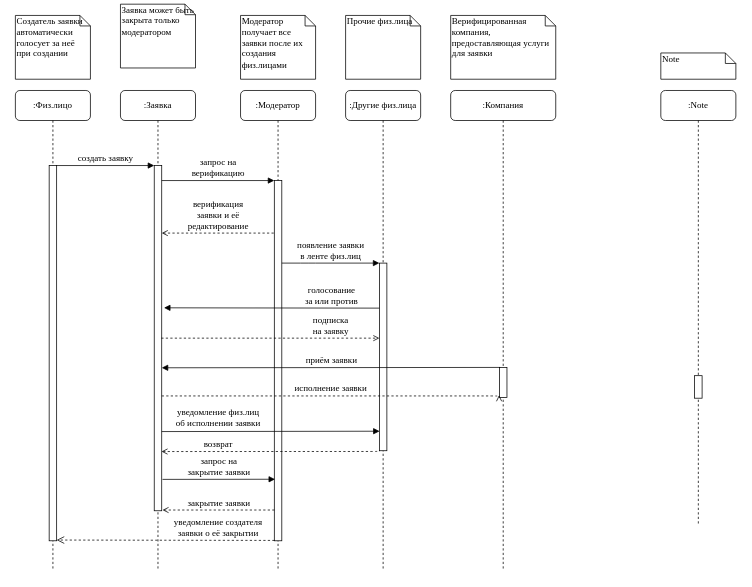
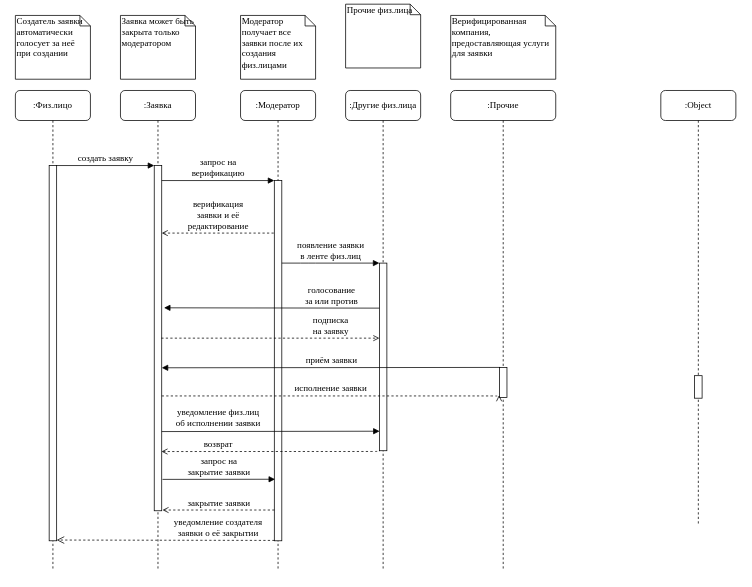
  <mxCell id="0" />
  <mxCell id="1" parent="0" />
  <mxCell id="2" value=":Заявка" style="shape=umlLifeline;perimeter=lifelinePerimeter;whiteSpace=wrap;html=1;container=1;collapsible=0;recursiveResize=0;outlineConnect=0;rounded=1;shadow=0;comic=0;labelBackgroundColor=none;strokeWidth=1;fontFamily=Verdana;fontSize=12;align=center;" parent="1" vertex="1"><mxGeometry x="160" y="120" width="100" height="640" as="geometry" /></mxCell>
  <mxCell id="3" value="" style="html=1;points=[];perimeter=orthogonalPerimeter;rounded=0;shadow=0;comic=0;labelBackgroundColor=none;strokeWidth=1;fontFamily=Verdana;fontSize=12;align=center;" parent="2" vertex="1"><mxGeometry x="45" y="100" width="10" height="460" as="geometry" /></mxCell>
  <mxCell id="4" value=":Модератор" style="shape=umlLifeline;perimeter=lifelinePerimeter;whiteSpace=wrap;html=1;container=1;collapsible=0;recursiveResize=0;outlineConnect=0;rounded=1;shadow=0;comic=0;labelBackgroundColor=none;strokeWidth=1;fontFamily=Verdana;fontSize=12;align=center;" parent="1" vertex="1"><mxGeometry x="320" y="120" width="100" height="640" as="geometry" /></mxCell>
  <mxCell id="5" value="" style="html=1;points=[];perimeter=orthogonalPerimeter;rounded=0;shadow=0;comic=0;labelBackgroundColor=none;strokeWidth=1;fontFamily=Verdana;fontSize=12;align=center;" parent="4" vertex="1"><mxGeometry x="45" y="120" width="10" height="480" as="geometry" /></mxCell>
  <mxCell id="6" value=":Другие физ.лица" style="shape=umlLifeline;perimeter=lifelinePerimeter;whiteSpace=wrap;html=1;container=1;collapsible=0;recursiveResize=0;outlineConnect=0;rounded=1;shadow=0;comic=0;labelBackgroundColor=none;strokeWidth=1;fontFamily=Verdana;fontSize=12;align=center;" parent="1" vertex="1"><mxGeometry x="460" y="120" width="100" height="640" as="geometry" /></mxCell>
- <mxCell id="7" value=":Компания" style="shape=umlLifeline;perimeter=lifelinePerimeter;whiteSpace=wrap;html=1;container=1;collapsible=0;recursiveResize=0;outlineConnect=0;rounded=1;shadow=0;comic=0;labelBackgroundColor=none;strokeWidth=1;fontFamily=Verdana;fontSize=12;align=center;" parent="1" vertex="1"><mxGeometry x="600" y="120" width="140" height="640" as="geometry" /></mxCell>
+ <mxCell id="7" value=":Прочие" style="shape=umlLifeline;perimeter=lifelinePerimeter;whiteSpace=wrap;html=1;container=1;collapsible=0;recursiveResize=0;outlineConnect=0;rounded=1;shadow=0;comic=0;labelBackgroundColor=none;strokeWidth=1;fontFamily=Verdana;fontSize=12;align=center;" parent="1" vertex="1"><mxGeometry x="600" y="120" width="140" height="640" as="geometry" /></mxCell>
  <mxCell id="8" value="" style="html=1;points=[];perimeter=orthogonalPerimeter;rounded=0;shadow=0;comic=0;labelBackgroundColor=none;strokeWidth=1;fontFamily=Verdana;fontSize=12;align=center;" parent="7" vertex="1"><mxGeometry x="65" y="369" width="10" height="40" as="geometry" /></mxCell>
- <mxCell id="9" value=":Note" style="shape=umlLifeline;perimeter=lifelinePerimeter;whiteSpace=wrap;html=1;container=1;collapsible=0;recursiveResize=0;outlineConnect=0;rounded=1;shadow=0;comic=0;labelBackgroundColor=none;strokeWidth=1;fontFamily=Verdana;fontSize=12;align=center;" parent="1" vertex="1"><mxGeometry x="880" y="120" width="100" height="580" as="geometry" /></mxCell>
+ <mxCell id="9" value=":Object" style="shape=umlLifeline;perimeter=lifelinePerimeter;whiteSpace=wrap;html=1;container=1;collapsible=0;recursiveResize=0;outlineConnect=0;rounded=1;shadow=0;comic=0;labelBackgroundColor=none;strokeWidth=1;fontFamily=Verdana;fontSize=12;align=center;" parent="1" vertex="1"><mxGeometry x="880" y="120" width="100" height="580" as="geometry" /></mxCell>
  <mxCell id="10" value=":Физ.лицо" style="shape=umlLifeline;perimeter=lifelinePerimeter;whiteSpace=wrap;html=1;container=1;collapsible=0;recursiveResize=0;outlineConnect=0;rounded=1;shadow=0;comic=0;labelBackgroundColor=none;strokeWidth=1;fontFamily=Verdana;fontSize=12;align=center;" parent="1" vertex="1"><mxGeometry x="20" y="120" width="100" height="640" as="geometry" /></mxCell>
  <mxCell id="11" value="" style="html=1;points=[];perimeter=orthogonalPerimeter;rounded=0;shadow=0;comic=0;labelBackgroundColor=none;strokeWidth=1;fontFamily=Verdana;fontSize=12;align=center;" parent="10" vertex="1"><mxGeometry x="45" y="100" width="10" height="500" as="geometry" /></mxCell>
  <mxCell id="12" value="" style="html=1;points=[];perimeter=orthogonalPerimeter;rounded=0;shadow=0;comic=0;labelBackgroundColor=none;strokeWidth=1;fontFamily=Verdana;fontSize=12;align=center;" parent="1" vertex="1"><mxGeometry x="505" y="350" width="10" height="250" as="geometry" /></mxCell>
  <mxCell id="13" value="появление заявки&lt;br&gt;в ленте физ.лиц" style="html=1;verticalAlign=bottom;endArrow=block;labelBackgroundColor=none;fontFamily=Verdana;fontSize=12;edgeStyle=elbowEdgeStyle;elbow=vertical;" parent="1" source="5" target="12" edge="1"><mxGeometry relative="1" as="geometry"><mxPoint x="430" y="260" as="sourcePoint" /><Array as="points"><mxPoint x="410" y="350" /><mxPoint x="450" y="380" /><mxPoint x="380" y="260" /></Array></mxGeometry></mxCell>
  <mxCell id="14" value="приём заявки" style="html=1;verticalAlign=bottom;endArrow=none;labelBackgroundColor=none;fontFamily=Verdana;fontSize=12;edgeStyle=elbowEdgeStyle;elbow=vertical;endFill=0;startArrow=block;startFill=1;" parent="1" edge="1"><mxGeometry relative="1" as="geometry"><mxPoint x="215" y="489.48" as="sourcePoint" /><mxPoint x="666" y="489" as="targetPoint" /></mxGeometry></mxCell>
  <mxCell id="15" value="" style="html=1;points=[];perimeter=orthogonalPerimeter;rounded=0;shadow=0;comic=0;labelBackgroundColor=none;strokeColor=#000000;strokeWidth=1;fillColor=#FFFFFF;fontFamily=Verdana;fontSize=12;fontColor=#000000;align=center;" parent="1" vertex="1"><mxGeometry x="925" y="500" width="10" height="30" as="geometry" /></mxCell>
  <mxCell id="16" value="уведомление создателя &lt;br&gt;заявки о её закрытии" style="html=1;verticalAlign=bottom;endArrow=open;dashed=1;endSize=8;labelBackgroundColor=none;fontFamily=Verdana;fontSize=12;edgeStyle=elbowEdgeStyle;elbow=vertical;exitX=0.033;exitY=0.999;exitDx=0;exitDy=0;exitPerimeter=0;" parent="1" source="5" edge="1"><mxGeometry x="-0.476" relative="1" as="geometry"><mxPoint x="75" y="718.167" as="targetPoint" /><Array as="points" /><mxPoint x="360" y="718" as="sourcePoint" /><mxPoint as="offset" /></mxGeometry></mxCell>
  <mxCell id="17" value="создать заявку" style="html=1;verticalAlign=bottom;endArrow=block;entryX=0;entryY=0;labelBackgroundColor=none;fontFamily=Verdana;fontSize=12;edgeStyle=elbowEdgeStyle;elbow=vertical;" parent="1" source="11" target="3" edge="1"><mxGeometry relative="1" as="geometry"><mxPoint x="140" y="230" as="sourcePoint" /></mxGeometry></mxCell>
  <mxCell id="18" value="запрос на &lt;br&gt;верификацию" style="html=1;verticalAlign=bottom;endArrow=block;entryX=0;entryY=0;labelBackgroundColor=none;fontFamily=Verdana;fontSize=12;edgeStyle=elbowEdgeStyle;elbow=vertical;" parent="1" source="3" target="5" edge="1"><mxGeometry relative="1" as="geometry"><mxPoint x="290" y="240" as="sourcePoint" /><mxPoint as="offset" /></mxGeometry></mxCell>
  <mxCell id="19" value="Создатель заявки автоматически голосует за неё при создании" style="shape=note;whiteSpace=wrap;html=1;size=14;verticalAlign=top;align=left;spacingTop=-6;rounded=0;shadow=0;comic=0;labelBackgroundColor=none;strokeWidth=1;fontFamily=Verdana;fontSize=12" parent="1" vertex="1"><mxGeometry x="20" y="20" width="100" height="85" as="geometry" /></mxCell>
- <mxCell id="20" value="Заявка может быть закрыта только модератором" style="shape=note;whiteSpace=wrap;html=1;size=14;verticalAlign=top;align=left;spacingTop=-6;rounded=0;shadow=0;comic=0;labelBackgroundColor=none;strokeWidth=1;fontFamily=Verdana;fontSize=12" parent="1" vertex="1"><mxGeometry x="160" y="5" width="100" height="85" as="geometry" /></mxCell>
+ <mxCell id="20" value="Заявка может быть закрыта только модератором" style="shape=note;whiteSpace=wrap;html=1;size=14;verticalAlign=top;align=left;spacingTop=-6;rounded=0;shadow=0;comic=0;labelBackgroundColor=none;strokeWidth=1;fontFamily=Verdana;fontSize=12" parent="1" vertex="1"><mxGeometry x="160" y="20" width="100" height="85" as="geometry" /></mxCell>
  <mxCell id="21" value="Модератор получает все заявки после их создания физ.лицами" style="shape=note;whiteSpace=wrap;html=1;size=14;verticalAlign=top;align=left;spacingTop=-6;rounded=0;shadow=0;comic=0;labelBackgroundColor=none;strokeWidth=1;fontFamily=Verdana;fontSize=12" parent="1" vertex="1"><mxGeometry x="320" y="20" width="100" height="85" as="geometry" /></mxCell>
- <mxCell id="22" value="Прочие физ.лица" style="shape=note;whiteSpace=wrap;html=1;size=14;verticalAlign=top;align=left;spacingTop=-6;rounded=0;shadow=0;comic=0;labelBackgroundColor=none;strokeWidth=1;fontFamily=Verdana;fontSize=12" parent="1" vertex="1"><mxGeometry x="460" y="20" width="100" height="85" as="geometry" /></mxCell>
+ <mxCell id="22" value="Прочие физ.лица" style="shape=note;whiteSpace=wrap;html=1;size=14;verticalAlign=top;align=left;spacingTop=-6;rounded=0;shadow=0;comic=0;labelBackgroundColor=none;strokeWidth=1;fontFamily=Verdana;fontSize=12" parent="1" vertex="1"><mxGeometry x="460" y="5" width="100" height="85" as="geometry" /></mxCell>
  <mxCell id="23" value="Верифицированная компания, предоставляющая услуги для заявки" style="shape=note;whiteSpace=wrap;html=1;size=14;verticalAlign=top;align=left;spacingTop=-6;rounded=0;shadow=0;comic=0;labelBackgroundColor=none;strokeWidth=1;fontFamily=Verdana;fontSize=12" parent="1" vertex="1"><mxGeometry x="600" y="20" width="140" height="85" as="geometry" /></mxCell>
- <mxCell id="24" value="Note" style="shape=note;whiteSpace=wrap;html=1;size=14;verticalAlign=top;align=left;spacingTop=-6;rounded=0;shadow=0;comic=0;labelBackgroundColor=none;strokeWidth=1;fontFamily=Verdana;fontSize=12" parent="1" vertex="1"><mxGeometry x="880" y="70" width="100" height="35" as="geometry" /></mxCell>
  <mxCell id="25" value="верификация&lt;br&gt;заявки и её&lt;br&gt;редактирование" style="html=1;verticalAlign=bottom;endArrow=none;entryX=0;entryY=0;labelBackgroundColor=none;fontFamily=Verdana;fontSize=12;edgeStyle=elbowEdgeStyle;elbow=vertical;startArrow=open;startFill=0;endFill=0;dashed=1;" edge="1" parent="1"><mxGeometry relative="1" as="geometry"><mxPoint x="215" y="310" as="sourcePoint" /><mxPoint x="365" y="310" as="targetPoint" /></mxGeometry></mxCell>
  <mxCell id="26" value="голосование &lt;br&gt;за или против" style="html=1;verticalAlign=bottom;endArrow=none;entryX=0.5;entryY=0.778;labelBackgroundColor=none;fontFamily=Verdana;fontSize=12;edgeStyle=elbowEdgeStyle;elbow=vertical;startArrow=block;startFill=1;endFill=0;entryDx=0;entryDy=0;entryPerimeter=0;" edge="1" parent="1"><mxGeometry x="0.547" relative="1" as="geometry"><mxPoint x="218" y="409.58" as="sourcePoint" /><mxPoint x="505" y="409.64" as="targetPoint" /><mxPoint as="offset" /></mxGeometry></mxCell>
  <mxCell id="27" value="подписка &lt;br&gt;на заявку" style="html=1;verticalAlign=bottom;endArrow=open;entryX=0.5;entryY=0.778;labelBackgroundColor=none;fontFamily=Verdana;fontSize=12;edgeStyle=elbowEdgeStyle;elbow=vertical;startArrow=none;startFill=0;endFill=0;entryDx=0;entryDy=0;entryPerimeter=0;exitX=0.942;exitY=0.806;exitDx=0;exitDy=0;exitPerimeter=0;dashed=1;" edge="1" parent="1"><mxGeometry x="0.553" relative="1" as="geometry"><mxPoint x="214.42" y="450" as="sourcePoint" /><mxPoint x="505" y="450.2" as="targetPoint" /><mxPoint as="offset" /></mxGeometry></mxCell>
  <mxCell id="28" value="исполнение заявки" style="html=1;verticalAlign=bottom;endArrow=open;labelBackgroundColor=none;fontFamily=Verdana;fontSize=12;edgeStyle=elbowEdgeStyle;elbow=vertical;exitX=0.95;exitY=0.89;exitDx=0;exitDy=0;exitPerimeter=0;endFill=0;startArrow=none;startFill=0;dashed=1;entryX=-0.05;entryY=0.925;entryDx=0;entryDy=0;entryPerimeter=0;" edge="1" parent="1" target="8"><mxGeometry x="-0.0" y="1" relative="1" as="geometry"><mxPoint x="215" y="527" as="sourcePoint" /><mxPoint x="660" y="527" as="targetPoint" /><mxPoint as="offset" /></mxGeometry></mxCell>
  <mxCell id="29" value="уведомление физ.лиц&lt;br&gt;об исполнении заявки" style="html=1;verticalAlign=bottom;endArrow=block;labelBackgroundColor=none;fontFamily=Verdana;fontSize=12;edgeStyle=elbowEdgeStyle;elbow=vertical;endFill=1;startArrow=none;startFill=0;entryX=0.033;entryY=0.91;entryDx=0;entryDy=0;entryPerimeter=0;" edge="1" parent="1"><mxGeometry x="-0.483" y="1" relative="1" as="geometry"><mxPoint x="215" y="574.48" as="sourcePoint" /><mxPoint x="505.33" y="573.4" as="targetPoint" /><mxPoint as="offset" /></mxGeometry></mxCell>
  <mxCell id="30" value="возврат" style="html=1;verticalAlign=bottom;endArrow=none;labelBackgroundColor=none;fontFamily=Verdana;fontSize=12;edgeStyle=elbowEdgeStyle;elbow=vertical;endFill=0;startArrow=open;startFill=0;entryX=0.033;entryY=0.91;entryDx=0;entryDy=0;entryPerimeter=0;dashed=1;" edge="1" parent="1"><mxGeometry x="-0.483" y="1" relative="1" as="geometry"><mxPoint x="214.67" y="601.08" as="sourcePoint" /><mxPoint x="505" y="600" as="targetPoint" /><mxPoint as="offset" /></mxGeometry></mxCell>
  <mxCell id="31" value="запрос на &lt;br&gt;закрытие заявки" style="html=1;verticalAlign=bottom;endArrow=block;entryX=0;entryY=0;labelBackgroundColor=none;fontFamily=Verdana;fontSize=12;edgeStyle=elbowEdgeStyle;elbow=vertical;" edge="1" parent="1"><mxGeometry relative="1" as="geometry"><mxPoint x="216" y="638.167" as="sourcePoint" /><mxPoint x="366" y="638" as="targetPoint" /><mxPoint as="offset" /></mxGeometry></mxCell>
  <mxCell id="32" value="закрытие заявки" style="html=1;verticalAlign=bottom;endArrow=none;entryX=0;entryY=0;labelBackgroundColor=none;fontFamily=Verdana;fontSize=12;edgeStyle=elbowEdgeStyle;elbow=vertical;startArrow=open;startFill=0;endFill=0;dashed=1;" edge="1" parent="1"><mxGeometry relative="1" as="geometry"><mxPoint x="216" y="679" as="sourcePoint" /><mxPoint x="366" y="679" as="targetPoint" /></mxGeometry></mxCell>
